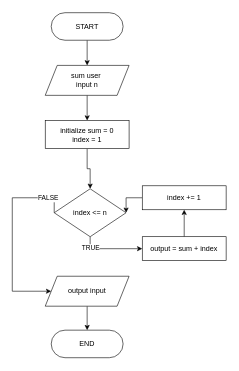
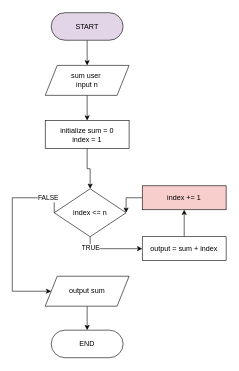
  <mxCell id="0" />
  <mxCell id="1" parent="0" />
  <mxCell id="2" style="edgeStyle=orthogonalEdgeStyle;rounded=0;orthogonalLoop=1;jettySize=auto;html=1;exitX=0.5;exitY=1;exitDx=0;exitDy=0;entryX=0.5;entryY=0;entryDx=0;entryDy=0;" parent="1" source="3" target="8" edge="1"><mxGeometry relative="1" as="geometry" /></mxCell>
  <mxCell id="3" value="initialize&amp;nbsp;&lt;span style=&quot;background-color: initial;&quot;&gt;sum = 0&lt;/span&gt;&lt;div&gt;&lt;span style=&quot;background-color: initial;&quot;&gt;index = 1&lt;/span&gt;&lt;/div&gt;" style="rounded=0;whiteSpace=wrap;html=1;" parent="1" vertex="1"><mxGeometry x="75" y="200" width="140" height="47" as="geometry" /></mxCell>
  <mxCell id="4" style="edgeStyle=orthogonalEdgeStyle;rounded=0;orthogonalLoop=1;jettySize=auto;html=1;exitX=0.5;exitY=1;exitDx=0;exitDy=0;entryX=0;entryY=0.5;entryDx=0;entryDy=0;" parent="1" source="8" target="10" edge="1"><mxGeometry relative="1" as="geometry" /></mxCell>
  <mxCell id="5" value="TRUE" style="edgeLabel;html=1;align=center;verticalAlign=middle;resizable=0;points=[];" vertex="1" connectable="0" parent="4"><mxGeometry x="-0.661" relative="1" as="geometry"><mxPoint as="offset" /></mxGeometry></mxCell>
  <mxCell id="6" style="edgeStyle=orthogonalEdgeStyle;rounded=0;orthogonalLoop=1;jettySize=auto;html=1;exitX=0;exitY=0.5;exitDx=0;exitDy=0;entryX=0;entryY=0.5;entryDx=0;entryDy=0;" parent="1" source="8" target="18" edge="1"><mxGeometry relative="1" as="geometry"><Array as="points"><mxPoint x="20" y="329" /><mxPoint x="20" y="485" /></Array></mxGeometry></mxCell>
  <mxCell id="7" value="FALSE" style="edgeLabel;html=1;align=center;verticalAlign=middle;resizable=0;points=[];" vertex="1" connectable="0" parent="6"><mxGeometry x="-0.771" relative="1" as="geometry"><mxPoint as="offset" /></mxGeometry></mxCell>
  <mxCell id="8" value="index &amp;lt;= n" style="rhombus;whiteSpace=wrap;html=1;" parent="1" vertex="1"><mxGeometry x="90" y="314" width="120" height="80" as="geometry" /></mxCell>
  <mxCell id="9" style="edgeStyle=orthogonalEdgeStyle;rounded=0;orthogonalLoop=1;jettySize=auto;html=1;exitX=0.5;exitY=0;exitDx=0;exitDy=0;entryX=0.5;entryY=1;entryDx=0;entryDy=0;" parent="1" source="10" target="14" edge="1"><mxGeometry relative="1" as="geometry" /></mxCell>
  <mxCell id="10" value="output = sum + index" style="rounded=0;whiteSpace=wrap;html=1;" parent="1" vertex="1"><mxGeometry x="237" y="394" width="140" height="40" as="geometry" /></mxCell>
  <mxCell id="11" style="edgeStyle=orthogonalEdgeStyle;rounded=0;orthogonalLoop=1;jettySize=auto;html=1;exitX=0.5;exitY=1;exitDx=0;exitDy=0;entryX=0.5;entryY=0;entryDx=0;entryDy=0;" parent="1" source="12" target="3" edge="1"><mxGeometry relative="1" as="geometry" /></mxCell>
  <mxCell id="12" value="sum user&amp;nbsp;&lt;div&gt;input&amp;nbsp;&lt;span style=&quot;background-color: initial;&quot;&gt;n&lt;/span&gt;&lt;/div&gt;" style="shape=parallelogram;perimeter=parallelogramPerimeter;whiteSpace=wrap;html=1;fixedSize=1;" parent="1" vertex="1"><mxGeometry x="75" y="108" width="140" height="50" as="geometry" /></mxCell>
  <mxCell id="13" style="edgeStyle=orthogonalEdgeStyle;rounded=0;orthogonalLoop=1;jettySize=auto;html=1;exitX=0;exitY=0.5;exitDx=0;exitDy=0;entryX=1;entryY=0.5;entryDx=0;entryDy=0;" parent="1" source="14" target="8" edge="1"><mxGeometry relative="1" as="geometry" /></mxCell>
- <mxCell id="14" value="index += 1" style="rounded=0;whiteSpace=wrap;html=1;" parent="1" vertex="1"><mxGeometry x="237" y="309" width="140" height="40" as="geometry" /></mxCell>
+ <mxCell id="14" value="index += 1" style="rounded=0;whiteSpace=wrap;html=1;fillColor=#f8cecc;" parent="1" vertex="1"><mxGeometry x="237" y="309" width="140" height="40" as="geometry" /></mxCell>
  <mxCell id="15" style="edgeStyle=orthogonalEdgeStyle;rounded=0;orthogonalLoop=1;jettySize=auto;html=1;exitX=0.5;exitY=1;exitDx=0;exitDy=0;entryX=0.5;entryY=0;entryDx=0;entryDy=0;" parent="1" source="16" target="12" edge="1"><mxGeometry relative="1" as="geometry" /></mxCell>
- <mxCell id="16" value="START" style="rounded=1;whiteSpace=wrap;html=1;arcSize=50;" parent="1" vertex="1"><mxGeometry x="85" y="20" width="120" height="46" as="geometry" /></mxCell>
+ <mxCell id="16" value="START" style="rounded=1;whiteSpace=wrap;html=1;arcSize=50;fillColor=#e1d5e7;" parent="1" vertex="1"><mxGeometry x="85" y="20" width="120" height="46" as="geometry" /></mxCell>
  <mxCell id="17" style="edgeStyle=orthogonalEdgeStyle;rounded=0;orthogonalLoop=1;jettySize=auto;html=1;exitX=0.5;exitY=1;exitDx=0;exitDy=0;entryX=0.5;entryY=0;entryDx=0;entryDy=0;" parent="1" source="18" target="19" edge="1"><mxGeometry relative="1" as="geometry" /></mxCell>
- <mxCell id="18" value="output input" style="shape=parallelogram;perimeter=parallelogramPerimeter;whiteSpace=wrap;html=1;fixedSize=1;" parent="1" vertex="1"><mxGeometry x="75" y="460" width="140" height="50" as="geometry" /></mxCell>
+ <mxCell id="18" value="output sum" style="shape=parallelogram;perimeter=parallelogramPerimeter;whiteSpace=wrap;html=1;fixedSize=1;" parent="1" vertex="1"><mxGeometry x="75" y="460" width="140" height="50" as="geometry" /></mxCell>
  <mxCell id="19" value="END" style="rounded=1;whiteSpace=wrap;html=1;arcSize=50;" parent="1" vertex="1"><mxGeometry x="85" y="550" width="120" height="46" as="geometry" /></mxCell>
